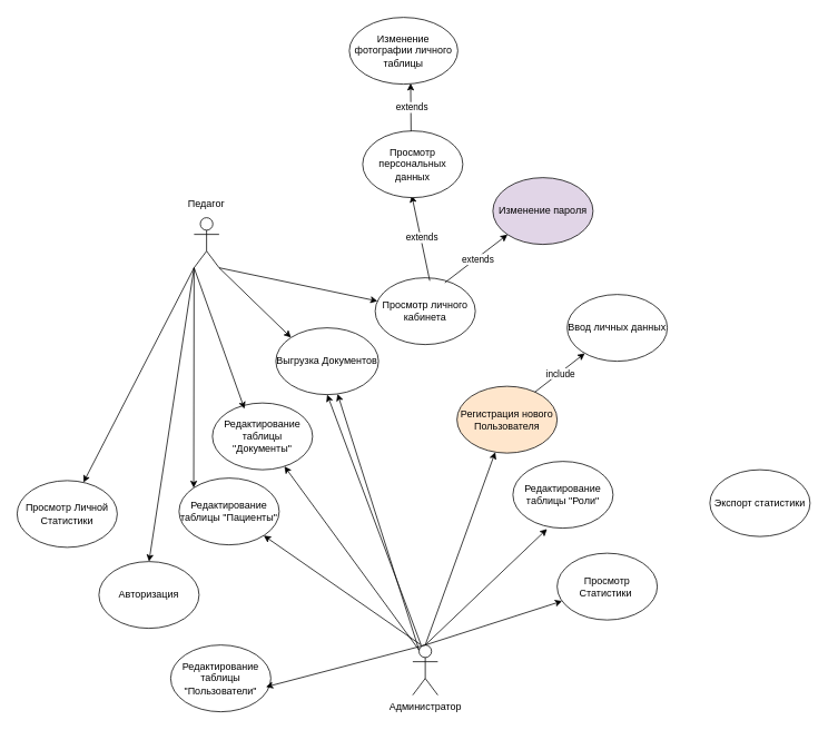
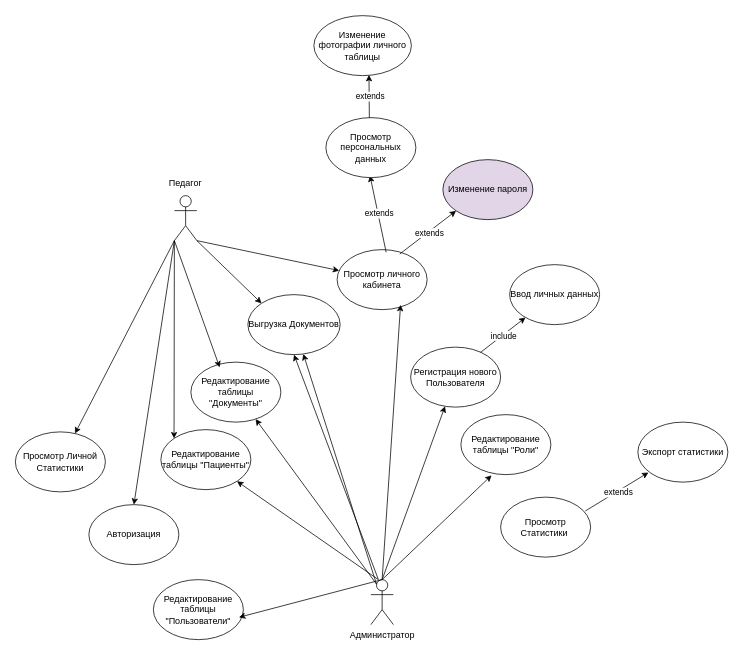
  <mxCell id="0" />
  <mxCell id="1" parent="0" />
  <mxCell id="2" value="Администратор&lt;div&gt;&lt;br&gt;&lt;/div&gt;" style="shape=umlActor;verticalLabelPosition=bottom;verticalAlign=top;html=1;outlineConnect=0;" parent="1" vertex="1"><mxGeometry x="494" y="772" width="30" height="60" as="geometry" /></mxCell>
  <mxCell id="3" value="Редактирование таблицы &quot;Роли&quot;" style="ellipse;whiteSpace=wrap;html=1;" parent="1" vertex="1"><mxGeometry x="614" y="552" width="120" height="80" as="geometry" /></mxCell>
  <mxCell id="4" value="Редактирование таблицы &quot;Пользователи&quot;" style="ellipse;whiteSpace=wrap;html=1;" parent="1" vertex="1"><mxGeometry x="204" y="772" width="120" height="80" as="geometry" /></mxCell>
  <mxCell id="5" value="Редактирование таблицы &quot;Пациенты&quot;" style="ellipse;whiteSpace=wrap;html=1;" parent="1" vertex="1"><mxGeometry x="214" y="572" width="120" height="80" as="geometry" /></mxCell>
  <mxCell id="6" value="Редактирование таблицы &quot;Документы&quot;" style="ellipse;whiteSpace=wrap;html=1;" parent="1" vertex="1"><mxGeometry x="254" y="482" width="120" height="80" as="geometry" /></mxCell>
- <mxCell id="7" value="Регистрация нового Пользователя" style="ellipse;whiteSpace=wrap;html=1;fillColor=#ffe6cc;" parent="1" vertex="1"><mxGeometry x="547" y="462" width="120" height="80" as="geometry" /></mxCell>
+ <mxCell id="7" value="Регистрация нового Пользователя" style="ellipse;whiteSpace=wrap;html=1;" parent="1" vertex="1"><mxGeometry x="547" y="462" width="120" height="80" as="geometry" /></mxCell>
  <mxCell id="8" value="Ввод личных данных" style="ellipse;whiteSpace=wrap;html=1;" parent="1" vertex="1"><mxGeometry x="679" y="352" width="120" height="80" as="geometry" /></mxCell>
  <mxCell id="9" value="" style="endArrow=classic;html=1;rounded=0;exitX=0.776;exitY=0.089;exitDx=0;exitDy=0;exitPerimeter=0;" parent="1" source="7" target="8" edge="1"><mxGeometry width="50" height="50" relative="1" as="geometry"><mxPoint x="604" y="512" as="sourcePoint" /><mxPoint x="654" y="462" as="targetPoint" /></mxGeometry></mxCell>
  <mxCell id="10" value="include" style="edgeLabel;html=1;align=center;verticalAlign=middle;resizable=0;points=[];" parent="9" vertex="1" connectable="0"><mxGeometry x="0.007" y="-1" relative="1" as="geometry"><mxPoint as="offset" /></mxGeometry></mxCell>
  <mxCell id="11" value="Выгрузка Документов" style="ellipse;whiteSpace=wrap;html=1;" parent="1" vertex="1"><mxGeometry x="330" y="392" width="123" height="80" as="geometry" /></mxCell>
  <mxCell id="12" value="" style="endArrow=classic;html=1;rounded=0;entryX=0.5;entryY=1;entryDx=0;entryDy=0;" parent="1" target="11" edge="1"><mxGeometry width="50" height="50" relative="1" as="geometry"><mxPoint x="504" y="772" as="sourcePoint" /><mxPoint x="654" y="682" as="targetPoint" /></mxGeometry></mxCell>
  <mxCell id="13" value="" style="endArrow=classic;html=1;rounded=0;exitX=0.5;exitY=0;exitDx=0;exitDy=0;exitPerimeter=0;" parent="1" source="2" target="7" edge="1"><mxGeometry width="50" height="50" relative="1" as="geometry"><mxPoint x="444" as="sourcePoint" y="662" /><mxPoint x="494" y="612" as="targetPoint" /></mxGeometry></mxCell>
  <mxCell id="14" value="" style="endArrow=classic;html=1;rounded=0;entryX=0.341;entryY=1.012;entryDx=0;entryDy=0;entryPerimeter=0;exitX=0.5;exitY=0;exitDx=0;exitDy=0;exitPerimeter=0;" parent="1" source="2" target="3" edge="1"><mxGeometry width="50" height="50" relative="1" as="geometry"><mxPoint x="494" y="762" as="sourcePoint" /><mxPoint x="404" y="702" as="targetPoint" /></mxGeometry></mxCell>
  <mxCell id="15" value="" style="endArrow=classic;html=1;rounded=0;exitX=0.5;exitY=0;exitDx=0;exitDy=0;exitPerimeter=0;entryX=0.951;entryY=0.628;entryDx=0;entryDy=0;entryPerimeter=0;" parent="1" source="2" target="4" edge="1"><mxGeometry width="50" height="50" relative="1" as="geometry"><mxPoint x="384" y="762" as="sourcePoint" /><mxPoint x="434" y="712" as="targetPoint" /></mxGeometry></mxCell>
  <mxCell id="16" value="" style="endArrow=classic;html=1;rounded=0;" parent="1" target="5" edge="1"><mxGeometry width="50" height="50" relative="1" as="geometry"><mxPoint x="504" y="772" as="sourcePoint" /><mxPoint x="814" y="672" as="targetPoint" /></mxGeometry></mxCell>
  <mxCell id="17" value="" style="endArrow=classic;html=1;rounded=0;exitX=0.25;exitY=0.1;exitDx=0;exitDy=0;exitPerimeter=0;" parent="1" source="2" target="6" edge="1"><mxGeometry width="50" height="50" relative="1" as="geometry"><mxPoint y="842" as="sourcePoint" x="314" /><mxPoint x="364" y="792" as="targetPoint" /></mxGeometry></mxCell>
  <mxCell id="18" value="Просмотр Статистики&amp;nbsp;" style="ellipse;whiteSpace=wrap;html=1;" parent="1" vertex="1"><mxGeometry x="667" width="120" height="80" as="geometry" y="662" /></mxCell>
  <mxCell id="19" value="Авторизация" style="ellipse;whiteSpace=wrap;html=1;" parent="1" vertex="1"><mxGeometry x="118" y="672" width="120" height="80" as="geometry" /></mxCell>
  <mxCell id="20" value="" style="endArrow=classic;html=1;rounded=0;exitX=0.25;exitY=0.1;exitDx=0;exitDy=0;exitPerimeter=0;" parent="1" source="2" target="11" edge="1"><mxGeometry width="50" height="50" relative="1" as="geometry"><mxPoint x="344" y="852" as="sourcePoint" /><mxPoint x="394" y="802" as="targetPoint" /></mxGeometry></mxCell>
  <mxCell id="21" value="Просмотр личного кабинета" style="ellipse;whiteSpace=wrap;html=1;" parent="1" vertex="1"><mxGeometry x="449" y="332" width="120" height="80" as="geometry" /></mxCell>
- <mxCell id="22" value="" style="endArrow=classic;html=1;rounded=0;exitX=0.5;exitY=0;exitDx=0;exitDy=0;exitPerimeter=0;" parent="1" source="2" target="18" edge="1"><mxGeometry width="50" height="50" relative="1" as="geometry"><mxPoint x="404" y="622" as="sourcePoint" /><mxPoint x="454" y="572" as="targetPoint" /></mxGeometry></mxCell>
+ <mxCell id="22" value="" style="endArrow=classic;html=1;rounded=0;exitX=0.5;exitY=0;exitDx=0;exitDy=0;exitPerimeter=0;entryX=0.705;entryY=0.92;entryDx=0;entryDy=0;entryPerimeter=0;" parent="1" source="2" target="21" edge="1"><mxGeometry width="50" height="50" relative="1" as="geometry"><mxPoint x="404" y="622" as="sourcePoint" /><mxPoint x="454" y="572" as="targetPoint" /></mxGeometry></mxCell>
  <mxCell id="23" value="&lt;div&gt;&lt;br&gt;&lt;/div&gt;" style="shape=umlActor;verticalLabelPosition=bottom;verticalAlign=top;html=1;outlineConnect=0;" parent="1" vertex="1"><mxGeometry x="232" y="260" width="30" height="60" as="geometry" /></mxCell>
  <mxCell id="24" value="" style="endArrow=classic;html=1;rounded=0;exitX=1;exitY=1;exitDx=0;exitDy=0;exitPerimeter=0;entryX=0;entryY=0;entryDx=0;entryDy=0;" parent="1" source="23" target="11" edge="1"><mxGeometry width="50" height="50" relative="1" as="geometry"><mxPoint x="44" y="492" as="sourcePoint" /><mxPoint x="94" y="442" as="targetPoint" /></mxGeometry></mxCell>
  <mxCell id="25" value="" style="endArrow=classic;html=1;rounded=0;exitX=1;exitY=1;exitDx=0;exitDy=0;exitPerimeter=0;" parent="1" source="23" target="21" edge="1"><mxGeometry width="50" height="50" relative="1" as="geometry"><mxPoint x="154" y="422" as="sourcePoint" /><mxPoint x="204" y="372" as="targetPoint" /></mxGeometry></mxCell>
  <mxCell id="26" value="" style="endArrow=classic;html=1;rounded=0;exitX=0;exitY=1;exitDx=0;exitDy=0;exitPerimeter=0;entryX=0.32;entryY=0.088;entryDx=0;entryDy=0;entryPerimeter=0;" parent="1" source="23" target="6" edge="1"><mxGeometry width="50" height="50" relative="1" as="geometry"><mxPoint x="94" y="432" as="sourcePoint" /><mxPoint x="144" y="382" as="targetPoint" /></mxGeometry></mxCell>
  <mxCell id="27" value="" style="endArrow=classic;html=1;rounded=0;exitX=0;exitY=1;exitDx=0;exitDy=0;exitPerimeter=0;entryX=0;entryY=0;entryDx=0;entryDy=0;" parent="1" source="23" target="5" edge="1"><mxGeometry width="50" height="50" relative="1" as="geometry"><mxPoint x="64" y="532" as="sourcePoint" /><mxPoint x="214" y="562" as="targetPoint" /></mxGeometry></mxCell>
  <mxCell id="28" value="Просмотр Личной Статистики" style="ellipse;whiteSpace=wrap;html=1;" parent="1" vertex="1"><mxGeometry x="20" y="575" width="120" height="80" as="geometry" /></mxCell>
  <mxCell id="29" value="" style="endArrow=classic;html=1;rounded=0;exitX=0;exitY=1;exitDx=0;exitDy=0;exitPerimeter=0;entryX=0.5;entryY=0;entryDx=0;entryDy=0;" parent="1" source="23" target="19" edge="1"><mxGeometry width="50" height="50" relative="1" as="geometry"><mxPoint x="179" y="386" as="sourcePoint" /><mxPoint x="179" y="451" as="targetPoint" /></mxGeometry></mxCell>
  <mxCell id="30" value="" style="endArrow=classic;html=1;rounded=0;exitX=0;exitY=1;exitDx=0;exitDy=0;exitPerimeter=0;" parent="1" source="23" target="28" edge="1"><mxGeometry width="50" height="50" relative="1" as="geometry"><mxPoint x="89" y="411" as="sourcePoint" /><mxPoint x="139" y="361" as="targetPoint" /></mxGeometry></mxCell>
  <mxCell id="31" value="Изменение пароля" style="ellipse;whiteSpace=wrap;html=1;fillColor=#e1d5e7;" parent="1" vertex="1"><mxGeometry x="590" y="212" width="120" height="80" as="geometry" /></mxCell>
  <mxCell id="32" value="" style="endArrow=classic;html=1;rounded=0;exitX=0.696;exitY=0.073;exitDx=0;exitDy=0;exitPerimeter=0;entryX=0;entryY=1;entryDx=0;entryDy=0;" parent="1" source="21" target="31" edge="1"><mxGeometry width="50" height="50" relative="1" as="geometry"><mxPoint x="565" y="344" as="sourcePoint" /><mxPoint x="637" y="295" as="targetPoint" /></mxGeometry></mxCell>
  <mxCell id="33" value="extends" style="edgeLabel;html=1;align=center;verticalAlign=middle;resizable=0;points=[];" parent="32" vertex="1" connectable="0"><mxGeometry x="0.007" y="-1" relative="1" as="geometry"><mxPoint as="offset" /></mxGeometry></mxCell>
  <mxCell id="34" value="Педагог" style="text;html=1;align=center;verticalAlign=middle;whiteSpace=wrap;rounded=0;" vertex="1" parent="1"><mxGeometry x="217" y="229" width="60" height="30" as="geometry" /></mxCell>
+ <mxCell id="35" value="" style="endArrow=classic;html=1;rounded=0;exitX=0.942;exitY=0.23;exitDx=0;exitDy=0;exitPerimeter=0;entryX=0.117;entryY=0.84;entryDx=0;entryDy=0;entryPerimeter=0;" edge="1" parent="1" source="18" target="37"><mxGeometry width="50" height="50" relative="1" as="geometry"><mxPoint x="795" y="676" as="sourcePoint" /><mxPoint x="852" y="632" as="targetPoint" /></mxGeometry></mxCell>
+ <mxCell id="36" value="extends" style="edgeLabel;html=1;align=center;verticalAlign=middle;resizable=0;points=[];" vertex="1" connectable="0" parent="35"><mxGeometry x="0.007" y="-1" relative="1" as="geometry"><mxPoint as="offset" /></mxGeometry></mxCell>
  <mxCell id="37" value="Экспорт статистики" style="ellipse;whiteSpace=wrap;html=1;" vertex="1" parent="1"><mxGeometry x="850" y="562" width="120" height="80" as="geometry" /></mxCell>
  <mxCell id="38" value="" style="endArrow=classic;html=1;rounded=0;exitX=0.545;exitY=0.045;exitDx=0;exitDy=0;exitPerimeter=0;entryX=0.49;entryY=0.965;entryDx=0;entryDy=0;entryPerimeter=0;" edge="1" parent="1" source="21" target="40"><mxGeometry width="50" height="50" relative="1" as="geometry"><mxPoint x="446" y="319" as="sourcePoint" /><mxPoint x="506" y="238" as="targetPoint" /></mxGeometry></mxCell>
  <mxCell id="39" value="extends" style="edgeLabel;html=1;align=center;verticalAlign=middle;resizable=0;points=[];" vertex="1" connectable="0" parent="38"><mxGeometry x="0.007" y="-1" relative="1" as="geometry"><mxPoint as="offset" /></mxGeometry></mxCell>
  <mxCell id="40" value="Просмотр персональных данных" style="ellipse;whiteSpace=wrap;html=1;" vertex="1" parent="1"><mxGeometry x="434" y="156" width="120" height="80" as="geometry" /></mxCell>
  <mxCell id="41" value="Изменение фотографии личного таблицы" style="ellipse;whiteSpace=wrap;html=1;" vertex="1" parent="1"><mxGeometry x="418" y="20" width="130" height="80" as="geometry" /></mxCell>
  <mxCell id="42" value="" style="endArrow=classic;html=1;rounded=0;exitX=0.483;exitY=0.005;exitDx=0;exitDy=0;exitPerimeter=0;entryX=0.565;entryY=0.988;entryDx=0;entryDy=0;entryPerimeter=0;" edge="1" parent="1" source="40" target="41"><mxGeometry width="50" height="50" relative="1" as="geometry"><mxPoint x="586" y="169" as="sourcePoint" /><mxPoint x="565" y="66" as="targetPoint" /></mxGeometry></mxCell>
  <mxCell id="43" value="extends" style="edgeLabel;html=1;align=center;verticalAlign=middle;resizable=0;points=[];" vertex="1" connectable="0" parent="42"><mxGeometry x="0.007" y="-1" relative="1" as="geometry"><mxPoint as="offset" /></mxGeometry></mxCell>
